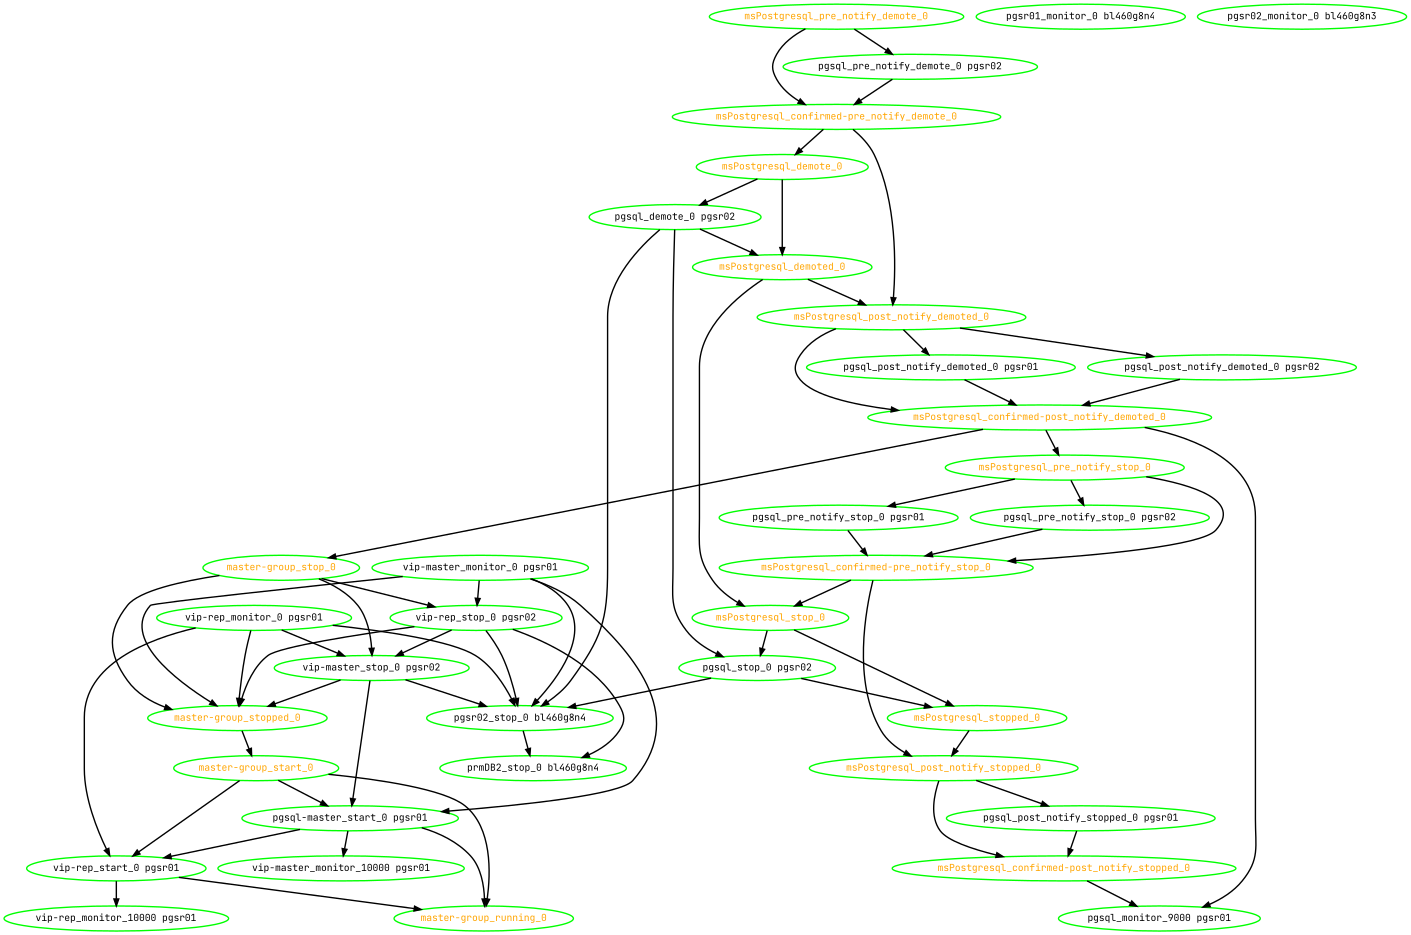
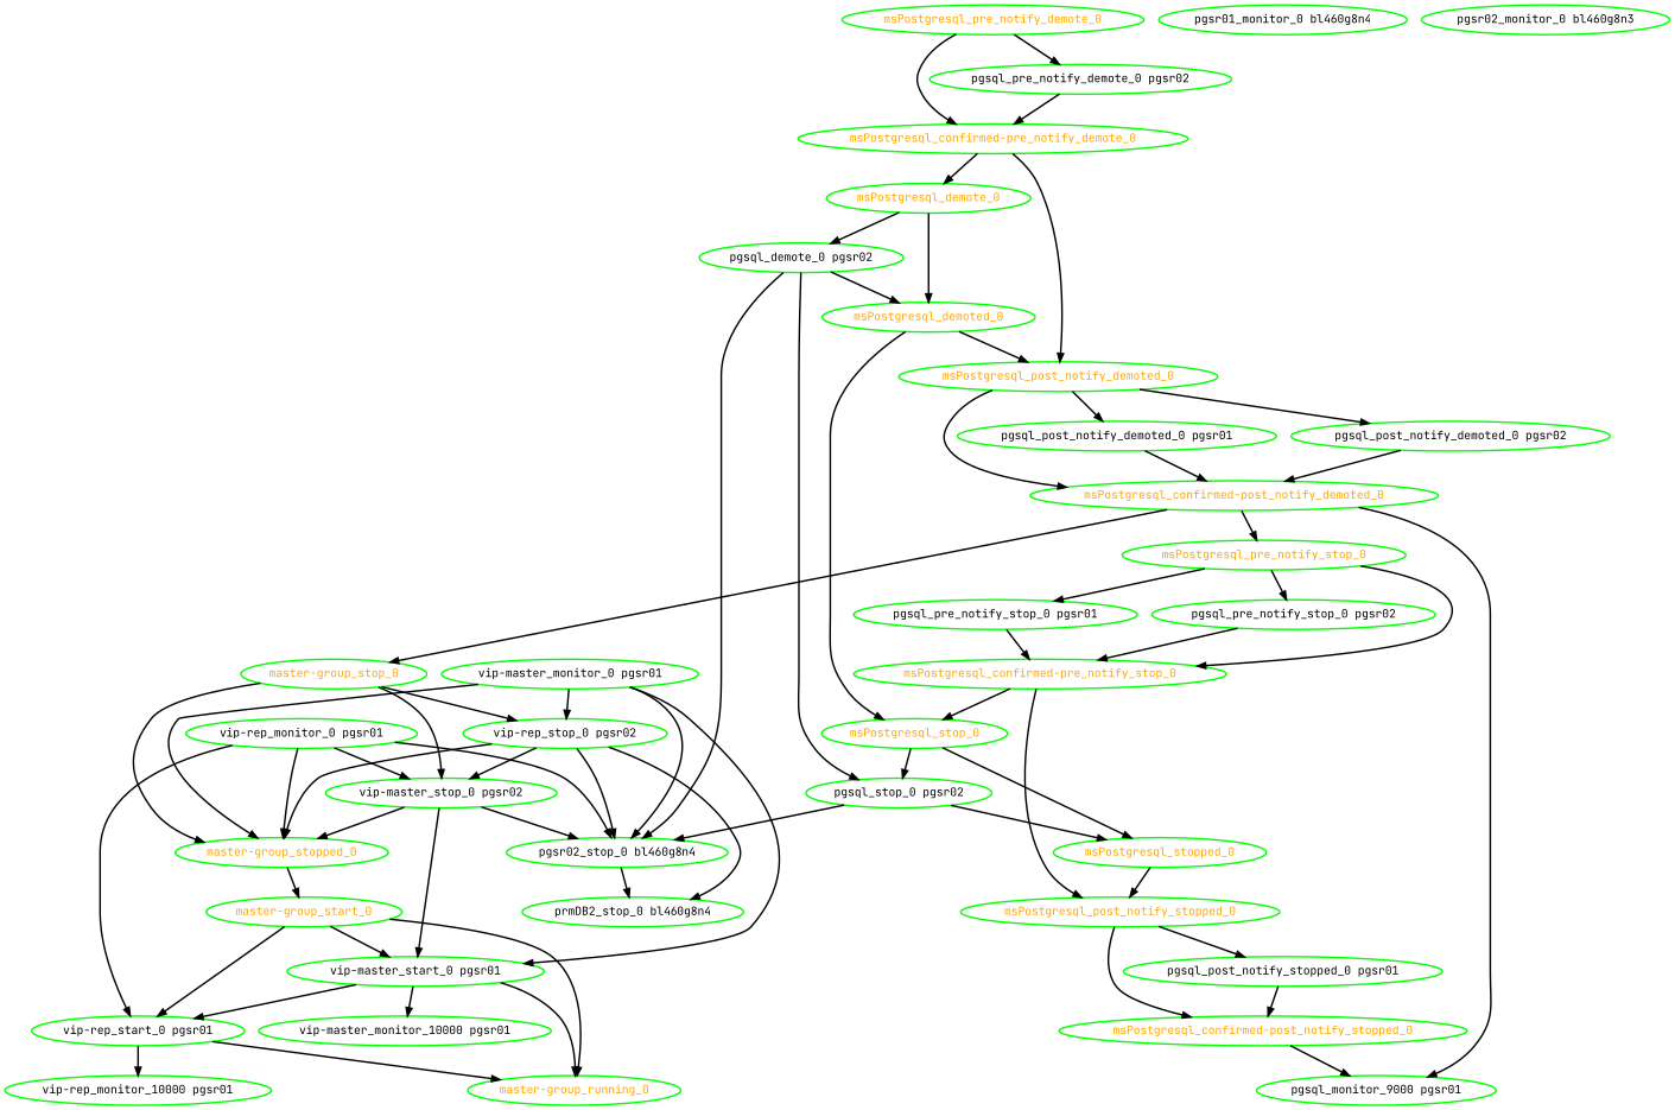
  digraph {
    fontname="JetBrains Mono"
    node [color=green fontcolor=black fontname="JetBrains Mono" style=bold]
    edge [fontname="JetBrains Mono" style=bold]
    "master-group_running_0" [fontcolor=orange]
    "master-group_start_0" [fontcolor=orange]
-   "vip-master_start_0 pgsr01" [label="pgsql-master_start_0 pgsr01"]
+   "vip-master_start_0 pgsr01"
    "vip-rep_start_0 pgsr01"
    "vip-master_monitor_10000 pgsr01"
    "vip-rep_monitor_10000 pgsr01"
    "master-group_stop_0" [fontcolor=orange]
    "master-group_stopped_0" [fontcolor=orange]
    "vip-master_stop_0 pgsr02"
    "vip-rep_stop_0 pgsr02"
    "pgsr02_stop_0 bl460g8n4"
    "prmDB2_stop_0 bl460g8n4"
    "msPostgresql_confirmed-post_notify_demoted_0" [fontcolor=orange]
    msPostgresql_pre_notify_stop_0 [fontcolor=orange]
    "pgsql_monitor_9000 pgsr01"
    "msPostgresql_confirmed-pre_notify_stop_0" [fontcolor=orange]
    "pgsql_pre_notify_stop_0 pgsr01"
    "pgsql_pre_notify_stop_0 pgsr02"
    msPostgresql_post_notify_stopped_0 [fontcolor=orange]
    msPostgresql_stop_0 [fontcolor=orange]
    "msPostgresql_confirmed-post_notify_stopped_0" [fontcolor=orange]
    "msPostgresql_confirmed-pre_notify_demote_0" [fontcolor=orange]
    msPostgresql_demote_0 [fontcolor=orange]
    msPostgresql_post_notify_demoted_0 [fontcolor=orange]
    msPostgresql_demoted_0 [fontcolor=orange]
    "pgsql_demote_0 pgsr02"
    "pgsql_post_notify_demoted_0 pgsr01"
    "pgsql_post_notify_demoted_0 pgsr02"
    "pgsql_stop_0 pgsr02"
    "pgsql_post_notify_stopped_0 pgsr01"
    msPostgresql_stopped_0 [fontcolor=orange]
    msPostgresql_pre_notify_demote_0 [fontcolor=orange]
    "pgsql_pre_notify_demote_0 pgsr02"
    "pgsr01_monitor_0 bl460g8n4"
    "pgsr02_monitor_0 bl460g8n3"
    "vip-master_monitor_0 pgsr01"
    "vip-rep_monitor_0 pgsr01"
    "master-group_start_0" -> "master-group_running_0"
    "master-group_start_0" -> "vip-master_start_0 pgsr01"
    "master-group_start_0" -> "vip-rep_start_0 pgsr01"
    "vip-master_start_0 pgsr01" -> "master-group_running_0"
    "vip-master_start_0 pgsr01" -> "vip-rep_start_0 pgsr01"
    "vip-master_start_0 pgsr01" -> "vip-master_monitor_10000 pgsr01"
    "vip-rep_start_0 pgsr01" -> "master-group_running_0"
    "vip-rep_start_0 pgsr01" -> "vip-rep_monitor_10000 pgsr01"
    "master-group_stop_0" -> "master-group_stopped_0"
    "master-group_stop_0" -> "vip-master_stop_0 pgsr02"
    "master-group_stop_0" -> "vip-rep_stop_0 pgsr02"
    "master-group_stopped_0" -> "master-group_start_0"
    "vip-master_stop_0 pgsr02" -> "vip-master_start_0 pgsr01"
    "vip-master_stop_0 pgsr02" -> "master-group_stopped_0"
    "vip-master_stop_0 pgsr02" -> "pgsr02_stop_0 bl460g8n4"
    "vip-rep_stop_0 pgsr02" -> "master-group_stopped_0"
    "vip-rep_stop_0 pgsr02" -> "vip-master_stop_0 pgsr02"
    "vip-rep_stop_0 pgsr02" -> "pgsr02_stop_0 bl460g8n4"
    "vip-rep_stop_0 pgsr02" -> "prmDB2_stop_0 bl460g8n4"
    "pgsr02_stop_0 bl460g8n4" -> "prmDB2_stop_0 bl460g8n4"
    "msPostgresql_confirmed-post_notify_demoted_0" -> "master-group_stop_0"
    "msPostgresql_confirmed-post_notify_demoted_0" -> msPostgresql_pre_notify_stop_0
    "msPostgresql_confirmed-post_notify_demoted_0" -> "pgsql_monitor_9000 pgsr01"
    msPostgresql_pre_notify_stop_0 -> "msPostgresql_confirmed-pre_notify_stop_0"
    msPostgresql_pre_notify_stop_0 -> "pgsql_pre_notify_stop_0 pgsr01"
    msPostgresql_pre_notify_stop_0 -> "pgsql_pre_notify_stop_0 pgsr02"
    "msPostgresql_confirmed-pre_notify_stop_0" -> msPostgresql_post_notify_stopped_0
    "msPostgresql_confirmed-pre_notify_stop_0" -> msPostgresql_stop_0
    "pgsql_pre_notify_stop_0 pgsr01" -> "msPostgresql_confirmed-pre_notify_stop_0"
    "pgsql_pre_notify_stop_0 pgsr02" -> "msPostgresql_confirmed-pre_notify_stop_0"
    msPostgresql_post_notify_stopped_0 -> "msPostgresql_confirmed-post_notify_stopped_0"
    msPostgresql_post_notify_stopped_0 -> "pgsql_post_notify_stopped_0 pgsr01"
    msPostgresql_stop_0 -> "pgsql_stop_0 pgsr02"
    msPostgresql_stop_0 -> msPostgresql_stopped_0
    "msPostgresql_confirmed-post_notify_stopped_0" -> "pgsql_monitor_9000 pgsr01"
    "msPostgresql_confirmed-pre_notify_demote_0" -> msPostgresql_demote_0
    "msPostgresql_confirmed-pre_notify_demote_0" -> msPostgresql_post_notify_demoted_0
    msPostgresql_demote_0 -> msPostgresql_demoted_0
    msPostgresql_demote_0 -> "pgsql_demote_0 pgsr02"
    msPostgresql_post_notify_demoted_0 -> "msPostgresql_confirmed-post_notify_demoted_0"
    msPostgresql_post_notify_demoted_0 -> "pgsql_post_notify_demoted_0 pgsr01"
    msPostgresql_post_notify_demoted_0 -> "pgsql_post_notify_demoted_0 pgsr02"
    msPostgresql_demoted_0 -> msPostgresql_stop_0
    msPostgresql_demoted_0 -> msPostgresql_post_notify_demoted_0
    "pgsql_demote_0 pgsr02" -> "pgsr02_stop_0 bl460g8n4"
    "pgsql_demote_0 pgsr02" -> msPostgresql_demoted_0
    "pgsql_demote_0 pgsr02" -> "pgsql_stop_0 pgsr02"
    "pgsql_post_notify_demoted_0 pgsr01" -> "msPostgresql_confirmed-post_notify_demoted_0"
    "pgsql_post_notify_demoted_0 pgsr02" -> "msPostgresql_confirmed-post_notify_demoted_0"
    "pgsql_stop_0 pgsr02" -> "pgsr02_stop_0 bl460g8n4"
    "pgsql_stop_0 pgsr02" -> msPostgresql_stopped_0
    "pgsql_post_notify_stopped_0 pgsr01" -> "msPostgresql_confirmed-post_notify_stopped_0"
    msPostgresql_stopped_0 -> msPostgresql_post_notify_stopped_0
    msPostgresql_pre_notify_demote_0 -> "msPostgresql_confirmed-pre_notify_demote_0"
    msPostgresql_pre_notify_demote_0 -> "pgsql_pre_notify_demote_0 pgsr02"
    "pgsql_pre_notify_demote_0 pgsr02" -> "msPostgresql_confirmed-pre_notify_demote_0"
    "vip-master_monitor_0 pgsr01" -> "vip-master_start_0 pgsr01"
    "vip-master_monitor_0 pgsr01" -> "master-group_stopped_0"
    "vip-master_monitor_0 pgsr01" -> "vip-rep_stop_0 pgsr02"
    "vip-master_monitor_0 pgsr01" -> "pgsr02_stop_0 bl460g8n4"
    "vip-rep_monitor_0 pgsr01" -> "vip-rep_start_0 pgsr01"
    "vip-rep_monitor_0 pgsr01" -> "master-group_stopped_0"
    "vip-rep_monitor_0 pgsr01" -> "vip-master_stop_0 pgsr02"
    "vip-rep_monitor_0 pgsr01" -> "pgsr02_stop_0 bl460g8n4"
  }
